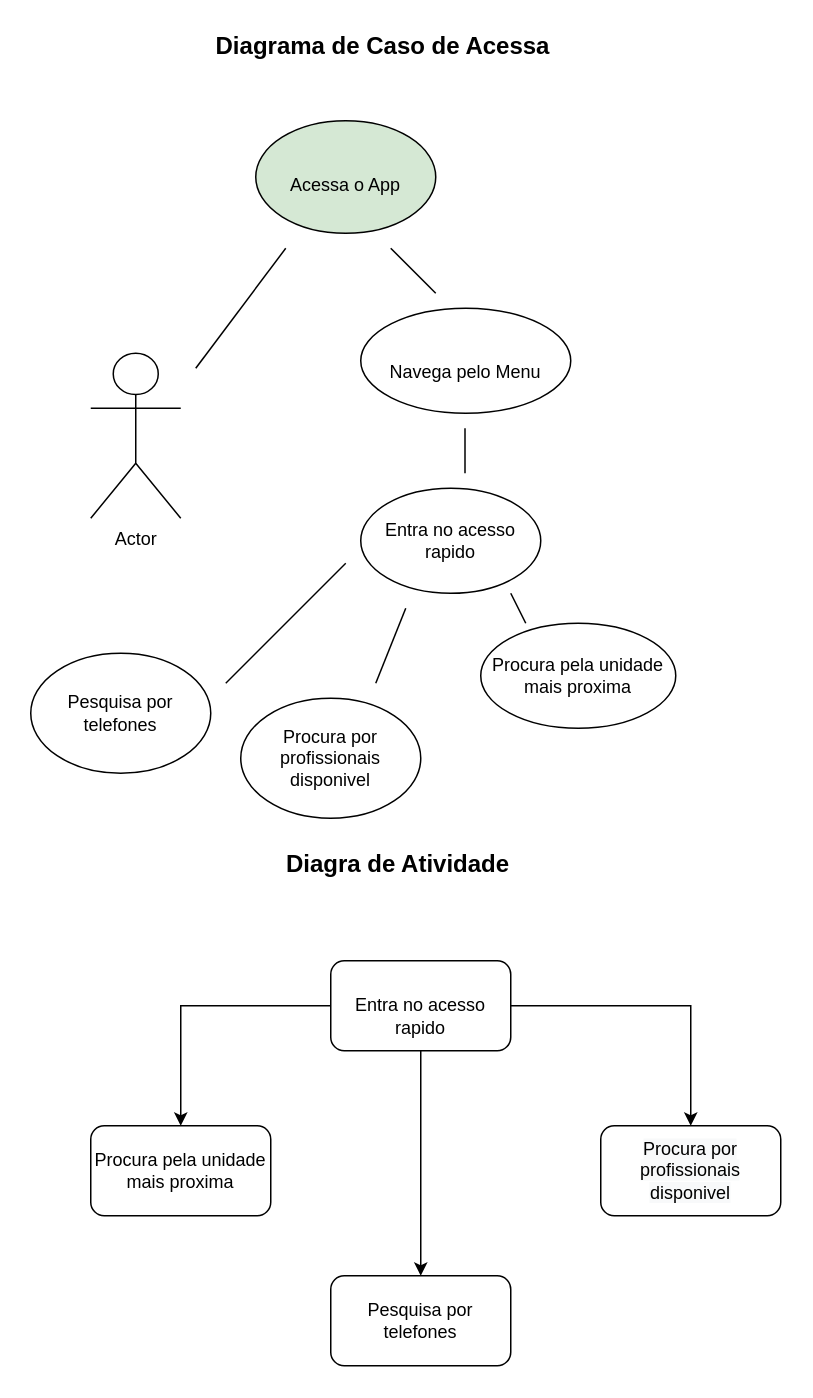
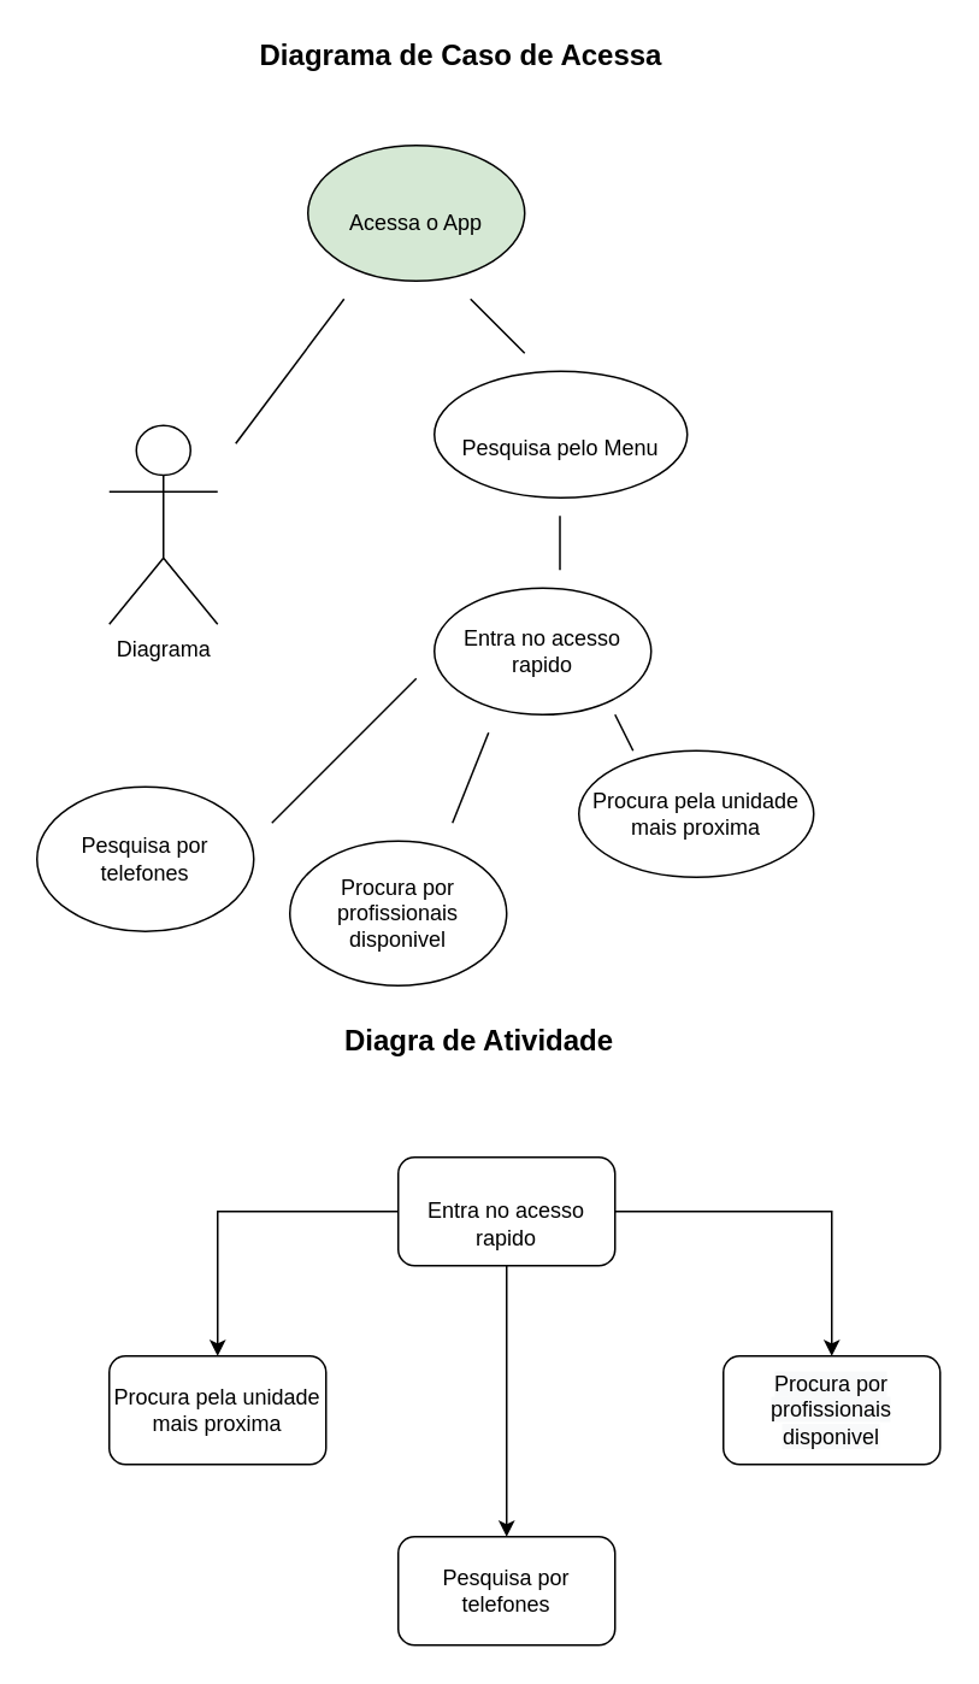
  <mxCell id="0" />
  <mxCell id="1" parent="0" />
- <mxCell id="2" value="Actor" style="shape=umlActor;verticalLabelPosition=bottom;verticalAlign=top;html=1;outlineConnect=0;" vertex="1" parent="1"><mxGeometry x="60" y="235" width="60" height="110" as="geometry" /></mxCell>
+ <mxCell id="2" value="Diagrama" style="shape=umlActor;verticalLabelPosition=bottom;verticalAlign=top;html=1;outlineConnect=0;" vertex="1" parent="1"><mxGeometry x="60" y="235" width="60" height="110" as="geometry" /></mxCell>
  <mxCell id="3" value="&lt;br&gt;Entra no acesso&lt;br&gt;rapido" style="ellipse;whiteSpace=wrap;html=1;verticalAlign=top;" vertex="1" parent="1"><mxGeometry x="240" y="325" width="120" height="70" as="geometry" /></mxCell>
- <mxCell id="4" value="&lt;br&gt;&lt;br&gt;Navega pelo Menu" style="ellipse;whiteSpace=wrap;html=1;verticalAlign=top;" vertex="1" parent="1"><mxGeometry x="240" y="205" width="140" height="70" as="geometry" /></mxCell>
+ <mxCell id="4" value="&lt;br&gt;&lt;br&gt;Pesquisa pelo Menu" style="ellipse;whiteSpace=wrap;html=1;verticalAlign=top;" vertex="1" parent="1"><mxGeometry x="240" y="205" width="140" height="70" as="geometry" /></mxCell>
  <mxCell id="5" value="&lt;br&gt;&lt;br&gt;Acessa o App" style="ellipse;whiteSpace=wrap;html=1;verticalAlign=top;fillColor=#d5e8d4;" vertex="1" parent="1"><mxGeometry x="170" y="80" width="120" height="75" as="geometry" /></mxCell>
  <mxCell id="6" value="" style="endArrow=none;html=1;" edge="1" parent="1"><mxGeometry width="50" height="50" relative="1" as="geometry"><mxPoint x="290" y="195" as="sourcePoint" /><mxPoint x="260" y="165" as="targetPoint" /><Array as="points" /></mxGeometry></mxCell>
  <mxCell id="7" value="&lt;br&gt;Procura pela unidade mais proxima" style="ellipse;whiteSpace=wrap;html=1;verticalAlign=top;" vertex="1" parent="1"><mxGeometry x="320" y="415" width="130" height="70" as="geometry" /></mxCell>
  <mxCell id="8" value="Pesquisa por telefones" style="ellipse;whiteSpace=wrap;html=1;" vertex="1" parent="1"><mxGeometry x="20" y="435" width="120" height="80" as="geometry" /></mxCell>
  <mxCell id="9" value="" style="endArrow=none;html=1;" edge="1" parent="1"><mxGeometry width="50" height="50" relative="1" as="geometry"><mxPoint x="270" y="405" as="sourcePoint" /><mxPoint x="250" y="455" as="targetPoint" /><Array as="points" /></mxGeometry></mxCell>
  <mxCell id="10" value="" style="endArrow=none;html=1;" edge="1" parent="1"><mxGeometry width="50" height="50" relative="1" as="geometry"><mxPoint x="340" y="395" as="sourcePoint" /><mxPoint x="350" y="415" as="targetPoint" /><Array as="points" /></mxGeometry></mxCell>
  <mxCell id="11" value="" style="endArrow=none;html=1;" edge="1" parent="1"><mxGeometry width="50" height="50" relative="1" as="geometry"><mxPoint x="190" y="165" as="sourcePoint" /><mxPoint x="130" y="245" as="targetPoint" /><Array as="points" /></mxGeometry></mxCell>
  <mxCell id="12" value="" style="endArrow=none;html=1;" edge="1" parent="1"><mxGeometry width="50" height="50" relative="1" as="geometry"><mxPoint x="309.5" y="285" as="sourcePoint" /><mxPoint x="309.5" y="315" as="targetPoint" /><Array as="points" /></mxGeometry></mxCell>
  <mxCell id="13" value="Procura por profissionais disponivel" style="ellipse;whiteSpace=wrap;html=1;" vertex="1" parent="1"><mxGeometry x="160" y="465" width="120" height="80" as="geometry" /></mxCell>
  <mxCell id="14" value="" style="endArrow=none;html=1;strokeColor=#000000;" edge="1" parent="1"><mxGeometry width="50" height="50" relative="1" as="geometry"><mxPoint x="150" y="455" as="sourcePoint" /><mxPoint x="230" y="375" as="targetPoint" /></mxGeometry></mxCell>
  <mxCell id="15" value="&lt;font style=&quot;font-size: 16px&quot;&gt;&lt;b&gt;Diagrama de Caso de Acessa&lt;/b&gt;&lt;/font&gt;" style="text;html=1;strokeColor=none;fillColor=none;align=center;verticalAlign=middle;whiteSpace=wrap;rounded=0;" vertex="1" parent="1"><mxGeometry x="110" y="20" width="290" height="20" as="geometry" /></mxCell>
  <mxCell id="16" value="&lt;font style=&quot;font-size: 16px&quot;&gt;&lt;b&gt;Diagra de Atividade&lt;/b&gt;&lt;/font&gt;" style="text;html=1;strokeColor=none;fillColor=none;align=center;verticalAlign=middle;whiteSpace=wrap;rounded=0;" vertex="1" parent="1"><mxGeometry x="110" y="565" width="310" height="20" as="geometry" /></mxCell>
  <mxCell id="17" value="" style="edgeStyle=orthogonalEdgeStyle;rounded=0;jumpSize=6;orthogonalLoop=1;jettySize=auto;html=1;strokeColor=#000000;" edge="1" parent="1" source="18" target="20"><mxGeometry relative="1" as="geometry" /></mxCell>
  <mxCell id="18" value="&lt;br&gt;&lt;span&gt;Entra no acesso&lt;/span&gt;&lt;br&gt;&lt;span&gt;rapido&lt;/span&gt;" style="rounded=1;whiteSpace=wrap;html=1;" vertex="1" parent="1"><mxGeometry x="220" y="640" width="120" height="60" as="geometry" /></mxCell>
  <mxCell id="19" value="" style="edgeStyle=orthogonalEdgeStyle;rounded=0;jumpSize=6;orthogonalLoop=1;jettySize=auto;html=1;strokeColor=#000000;exitX=0.5;exitY=1;exitDx=0;exitDy=0;" edge="1" parent="1" source="18" target="22"><mxGeometry relative="1" as="geometry"><mxPoint x="280" y="710" as="sourcePoint" /></mxGeometry></mxCell>
  <mxCell id="20" value="&lt;span&gt;Procura pela unidade mais proxima&lt;/span&gt;" style="rounded=1;whiteSpace=wrap;html=1;" vertex="1" parent="1"><mxGeometry x="60" y="750" width="120" height="60" as="geometry" /></mxCell>
  <mxCell id="21" value="" style="edgeStyle=orthogonalEdgeStyle;rounded=0;jumpSize=6;orthogonalLoop=1;jettySize=auto;html=1;strokeColor=#000000;exitX=1;exitY=0.5;exitDx=0;exitDy=0;" edge="1" parent="1" source="18" target="23"><mxGeometry relative="1" as="geometry" /></mxCell>
  <mxCell id="22" value="&lt;span&gt;Pesquisa por telefones&lt;/span&gt;" style="rounded=1;whiteSpace=wrap;html=1;" vertex="1" parent="1"><mxGeometry x="220" y="850" width="120" height="60" as="geometry" /></mxCell>
  <mxCell id="23" value="&#10;&#10;&lt;span style=&quot;color: rgb(0, 0, 0); font-family: helvetica; font-size: 12px; font-style: normal; font-weight: 400; letter-spacing: normal; text-align: center; text-indent: 0px; text-transform: none; word-spacing: 0px; background-color: rgb(248, 249, 250); display: inline; float: none;&quot;&gt;Procura por profissionais disponivel&lt;/span&gt;&#10;&#10;" style="rounded=1;whiteSpace=wrap;html=1;" vertex="1" parent="1"><mxGeometry x="400" y="750" width="120" height="60" as="geometry" /></mxCell>
  <mxCell id="24" style="edgeStyle=orthogonalEdgeStyle;rounded=0;jumpSize=6;orthogonalLoop=1;jettySize=auto;html=1;exitX=0.5;exitY=1;exitDx=0;exitDy=0;strokeColor=#000000;" edge="1" parent="1" source="16" target="16"><mxGeometry relative="1" as="geometry" /></mxCell>
